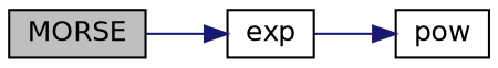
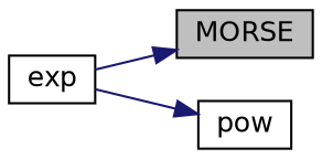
  digraph {
    fontname="DejaVu Sans"
    rankdir=LR
    node [color=black fontname="DejaVu Sans" fontsize=12 shape=record]
    edge [color=midnightblue fontname="DejaVu Sans" fontsize=12 labelfontname=Helvetica labelfontsize=12 style=solid]
    n1 [fillcolor=grey75 fontcolor=black height=0.2 label=MORSE style=filled width=0.4]
    n2 [height=0.2 label=exp width=0.4]
    n3 [height=0.2 label=pow width=0.4]
-   n1 -> n2
+   n2 -> n1
    n2 -> n3
  }
